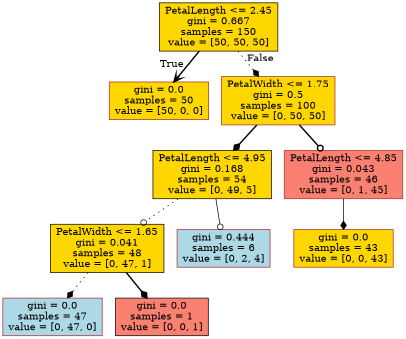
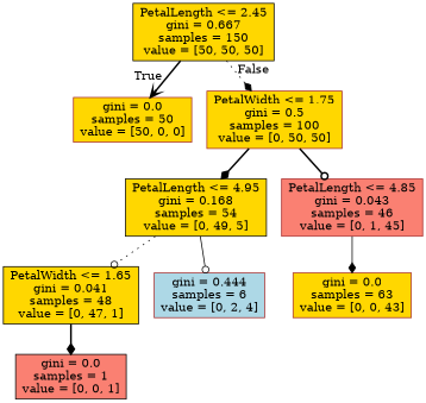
  digraph {
    node [color=brown fillcolor=gold shape=box style=filled]
    edge [arrowhead=diamond style=bold]
    n1 [color=black label="PetalLength <= 2.45\ngini = 0.667\nsamples = 150\nvalue = [50, 50, 50]"]
    n2 [label="gini = 0.0\nsamples = 50\nvalue = [50, 0, 0]"]
    n3 [label="PetalWidth <= 1.75\ngini = 0.5\nsamples = 100\nvalue = [0, 50, 50]"]
    n4 [color=black label="PetalLength <= 4.95\ngini = 0.168\nsamples = 54\nvalue = [0, 49, 5]"]
    n5 [fillcolor=salmon label="PetalLength <= 4.85\ngini = 0.043\nsamples = 46\nvalue = [0, 1, 45]"]
    n6 [color=black label="PetalWidth <= 1.65\ngini = 0.041\nsamples = 48\nvalue = [0, 47, 1]"]
    n7 [fillcolor=lightblue label="gini = 0.444\nsamples = 6\nvalue = [0, 2, 4]"]
-   n8 [label="gini = 0.0\nsamples = 43\nvalue = [0, 0, 43]"]
-   n9 [fillcolor=lightblue label="gini = 0.0\nsamples = 47\nvalue = [0, 47, 0]"]
+   n8 [label="gini = 0.0\nsamples = 63\nvalue = [0, 0, 43]"]
    n10 [color=black fillcolor=salmon label="gini = 0.0\nsamples = 1\nvalue = [0, 0, 1]"]
    n1 -> n2 [arrowhead=vee headlabel=True labelangle=45 labeldistance=2.5]
    n1 -> n3 [headlabel=False labelangle=-45 labeldistance=2.5 style=dotted]
    n3 -> n4
    n3 -> n5 [arrowhead=odot]
    n4 -> n6 [arrowhead=odot style=dotted]
    n4 -> n7 [arrowhead=odot style=solid]
    n5 -> n8 [style=solid]
-   n6 -> n9 [style=dotted]
    n6 -> n10
  }
